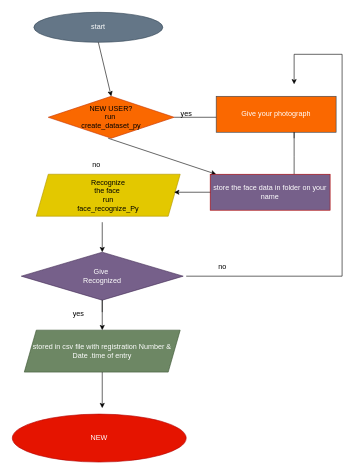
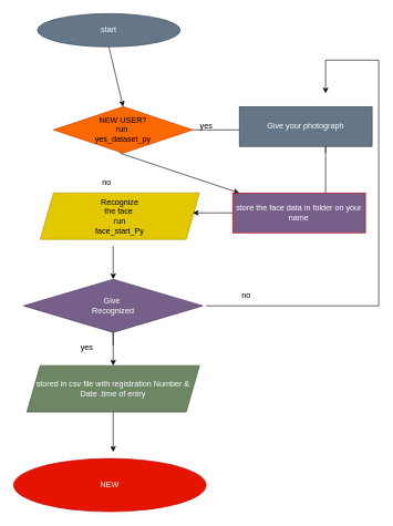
  <mxCell id="0" />
  <mxCell id="1" parent="0" />
  <mxCell id="2" value="start" style="ellipse;whiteSpace=wrap;html=1;fillColor=#647687;fontColor=#ffffff;strokeColor=#314354;" parent="1" vertex="1"><mxGeometry x="56" y="20" width="215" height="50" as="geometry" /></mxCell>
- <mxCell id="3" value="NEW USER?&lt;div&gt;run&amp;nbsp;&lt;/div&gt;&lt;div&gt;create_dataset_py&lt;/div&gt;" style="rhombus;whiteSpace=wrap;html=1;fillColor=#fa6800;fontColor=#000000;strokeColor=#C73500;" parent="1" vertex="1"><mxGeometry x="80" y="160" width="210" height="70" as="geometry" /></mxCell>
- <mxCell id="4" value="Recognize&lt;div&gt;the face&amp;nbsp;&lt;/div&gt;&lt;div&gt;run&lt;/div&gt;&lt;div&gt;face_recognize_Py&lt;/div&gt;" style="shape=parallelogram;perimeter=parallelogramPerimeter;whiteSpace=wrap;html=1;fixedSize=1;fillColor=#e3c800;fontColor=#000000;strokeColor=#B09500;" parent="1" vertex="1"><mxGeometry x="60" y="290" width="240" height="70" as="geometry" /></mxCell>
+ <mxCell id="3" value="NEW USER?&lt;div&gt;run&amp;nbsp;&lt;/div&gt;&lt;div&gt;yes_dataset_py&lt;/div&gt;" style="rhombus;whiteSpace=wrap;html=1;fillColor=#fa6800;fontColor=#000000;strokeColor=#C73500;" parent="1" vertex="1"><mxGeometry x="80" y="160" width="210" height="70" as="geometry" /></mxCell>
+ <mxCell id="4" value="Recognize&lt;div&gt;the face&amp;nbsp;&lt;/div&gt;&lt;div&gt;run&lt;/div&gt;&lt;div&gt;face_start_Py&lt;/div&gt;" style="shape=parallelogram;perimeter=parallelogramPerimeter;whiteSpace=wrap;html=1;fixedSize=1;fillColor=#e3c800;fontColor=#000000;strokeColor=#B09500;" parent="1" vertex="1"><mxGeometry x="60" y="290" width="240" height="70" as="geometry" /></mxCell>
  <mxCell id="5" value="Give&amp;nbsp;&lt;div&gt;Recognized&lt;/div&gt;" style="rhombus;whiteSpace=wrap;html=1;fillColor=#76608a;fontColor=#ffffff;strokeColor=#432D57;" parent="1" vertex="1"><mxGeometry x="35" y="420" width="270" height="80" as="geometry" /></mxCell>
  <mxCell id="6" value="stored in csv file with registration Number &amp;amp; Date .time of entry" style="shape=parallelogram;perimeter=parallelogramPerimeter;whiteSpace=wrap;html=1;fixedSize=1;fillColor=#6d8764;fontColor=#ffffff;strokeColor=#3A5431;" parent="1" vertex="1"><mxGeometry x="40" y="550" width="260" height="70" as="geometry" /></mxCell>
  <mxCell id="7" value="NEW" style="ellipse;whiteSpace=wrap;html=1;fillColor=#e51400;fontColor=#ffffff;strokeColor=#B20000;" parent="1" vertex="1"><mxGeometry x="20" y="690" width="290" height="80" as="geometry" /></mxCell>
- <mxCell id="8" value="Give your photograph" style="rounded=0;whiteSpace=wrap;html=1;fillColor=#fa6800;fontColor=#ffffff;strokeColor=#314354;" parent="1" vertex="1"><mxGeometry x="360" y="160" width="200" height="60" as="geometry" /></mxCell>
+ <mxCell id="8" value="Give your photograph" style="rounded=0;whiteSpace=wrap;html=1;fillColor=#647687;fontColor=#ffffff;strokeColor=#314354;" parent="1" vertex="1"><mxGeometry x="360" y="160" width="200" height="60" as="geometry" /></mxCell>
  <mxCell id="9" value="" style="endArrow=classic;html=1;rounded=0;exitX=0.5;exitY=1;exitDx=0;exitDy=0;entryX=0.5;entryY=0;entryDx=0;entryDy=0;" parent="1" source="2" target="3" edge="1"><mxGeometry width="50" height="50" relative="1" as="geometry"><mxPoint x="180" y="110" as="sourcePoint" /><mxPoint x="184" y="150" as="targetPoint" /></mxGeometry></mxCell>
  <mxCell id="10" value="" style="endArrow=classic;html=1;rounded=0;exitX=0.476;exitY=1;exitDx=0;exitDy=0;exitPerimeter=0;" parent="1" source="3" target="21" edge="1"><mxGeometry width="50" height="50" relative="1" as="geometry"><mxPoint x="230" y="300" as="sourcePoint" /><mxPoint x="280" y="250" as="targetPoint" /></mxGeometry></mxCell>
  <mxCell id="11" value="" style="endArrow=classic;html=1;rounded=0;" parent="1" edge="1"><mxGeometry width="50" height="50" relative="1" as="geometry"><mxPoint x="170" y="370" as="sourcePoint" /><mxPoint x="170" y="420" as="targetPoint" /></mxGeometry></mxCell>
  <mxCell id="12" value="" style="endArrow=classic;html=1;rounded=0;exitX=0.5;exitY=1;exitDx=0;exitDy=0;exitPerimeter=0;entryX=0.5;entryY=0;entryDx=0;entryDy=0;" parent="1" target="6" edge="1"><mxGeometry width="50" height="50" relative="1" as="geometry"><mxPoint x="170" y="520" as="sourcePoint" /><mxPoint x="160" y="550" as="targetPoint" /><Array as="points"><mxPoint x="170" y="500" /></Array></mxGeometry></mxCell>
  <mxCell id="13" value="" style="endArrow=classic;html=1;rounded=0;exitX=0.5;exitY=1;exitDx=0;exitDy=0;exitPerimeter=0;" parent="1" source="6" edge="1"><mxGeometry width="50" height="50" relative="1" as="geometry"><mxPoint x="180" y="670" as="sourcePoint" /><mxPoint x="170" y="680" as="targetPoint" /></mxGeometry></mxCell>
  <mxCell id="14" value="" style="endArrow=none;html=1;rounded=0;" parent="1" edge="1"><mxGeometry width="50" height="50" relative="1" as="geometry"><mxPoint x="310" y="460" as="sourcePoint" /><mxPoint x="570" y="460" as="targetPoint" /></mxGeometry></mxCell>
  <mxCell id="15" value="" style="endArrow=none;html=1;rounded=0;" parent="1" edge="1"><mxGeometry width="50" height="50" relative="1" as="geometry"><mxPoint x="570" y="90" as="sourcePoint" /><mxPoint x="570" y="460" as="targetPoint" /></mxGeometry></mxCell>
  <mxCell id="16" value="" style="endArrow=none;html=1;rounded=0;" parent="1" edge="1"><mxGeometry width="50" height="50" relative="1" as="geometry"><mxPoint x="490" y="90" as="sourcePoint" /><mxPoint x="570" y="90" as="targetPoint" /></mxGeometry></mxCell>
  <mxCell id="17" value="" style="endArrow=classic;html=1;rounded=0;" parent="1" edge="1"><mxGeometry width="50" height="50" relative="1" as="geometry"><mxPoint x="490" y="90" as="sourcePoint" /><mxPoint x="490" y="140" as="targetPoint" /></mxGeometry></mxCell>
  <mxCell id="18" value="" style="endArrow=none;html=1;rounded=0;exitX=0.65;exitY=0;exitDx=0;exitDy=0;exitPerimeter=0;" parent="1" edge="1"><mxGeometry width="50" height="50" relative="1" as="geometry"><mxPoint x="490" y="290" as="sourcePoint" /><mxPoint x="490" y="230" as="targetPoint" /><Array as="points"><mxPoint x="490" y="260" /><mxPoint x="490" y="220" /></Array></mxGeometry></mxCell>
  <mxCell id="19" value="" style="endArrow=classic;html=1;rounded=0;exitX=0;exitY=0.5;exitDx=0;exitDy=0;exitPerimeter=0;entryX=0.958;entryY=0.429;entryDx=0;entryDy=0;entryPerimeter=0;" parent="1" target="4" edge="1"><mxGeometry width="50" height="50" relative="1" as="geometry"><mxPoint x="360" y="320" as="sourcePoint" /><mxPoint x="300" y="320" as="targetPoint" /></mxGeometry></mxCell>
  <mxCell id="20" value="" style="endArrow=none;html=1;rounded=0;" parent="1" edge="1"><mxGeometry width="50" height="50" relative="1" as="geometry"><mxPoint x="290" y="195" as="sourcePoint" /><mxPoint x="360" y="195" as="targetPoint" /></mxGeometry></mxCell>
  <mxCell id="21" value="store the face data in folder on your name" style="rounded=0;whiteSpace=wrap;html=1;fillColor=#76608a;fontColor=#ffffff;strokeColor=#B20000;" parent="1" vertex="1"><mxGeometry x="350" y="290" width="200" height="60" as="geometry" /></mxCell>
  <mxCell id="22" value="yes" style="text;html=1;align=center;verticalAlign=middle;resizable=0;points=[];autosize=1;strokeColor=none;fillColor=none;" parent="1" vertex="1"><mxGeometry x="290" y="175" width="40" height="30" as="geometry" /></mxCell>
  <mxCell id="23" value="no" style="text;html=1;align=center;verticalAlign=middle;resizable=0;points=[];autosize=1;strokeColor=none;fillColor=none;" parent="1" vertex="1"><mxGeometry x="140" y="260" width="40" height="30" as="geometry" /></mxCell>
  <mxCell id="24" value="yes" style="text;html=1;align=center;verticalAlign=middle;resizable=0;points=[];autosize=1;strokeColor=none;fillColor=none;" parent="1" vertex="1"><mxGeometry x="110" y="508" width="40" height="30" as="geometry" /></mxCell>
  <mxCell id="25" value="no" style="text;html=1;align=center;verticalAlign=middle;resizable=0;points=[];autosize=1;strokeColor=none;fillColor=none;" parent="1" vertex="1"><mxGeometry x="350" y="430" width="40" height="30" as="geometry" /></mxCell>
